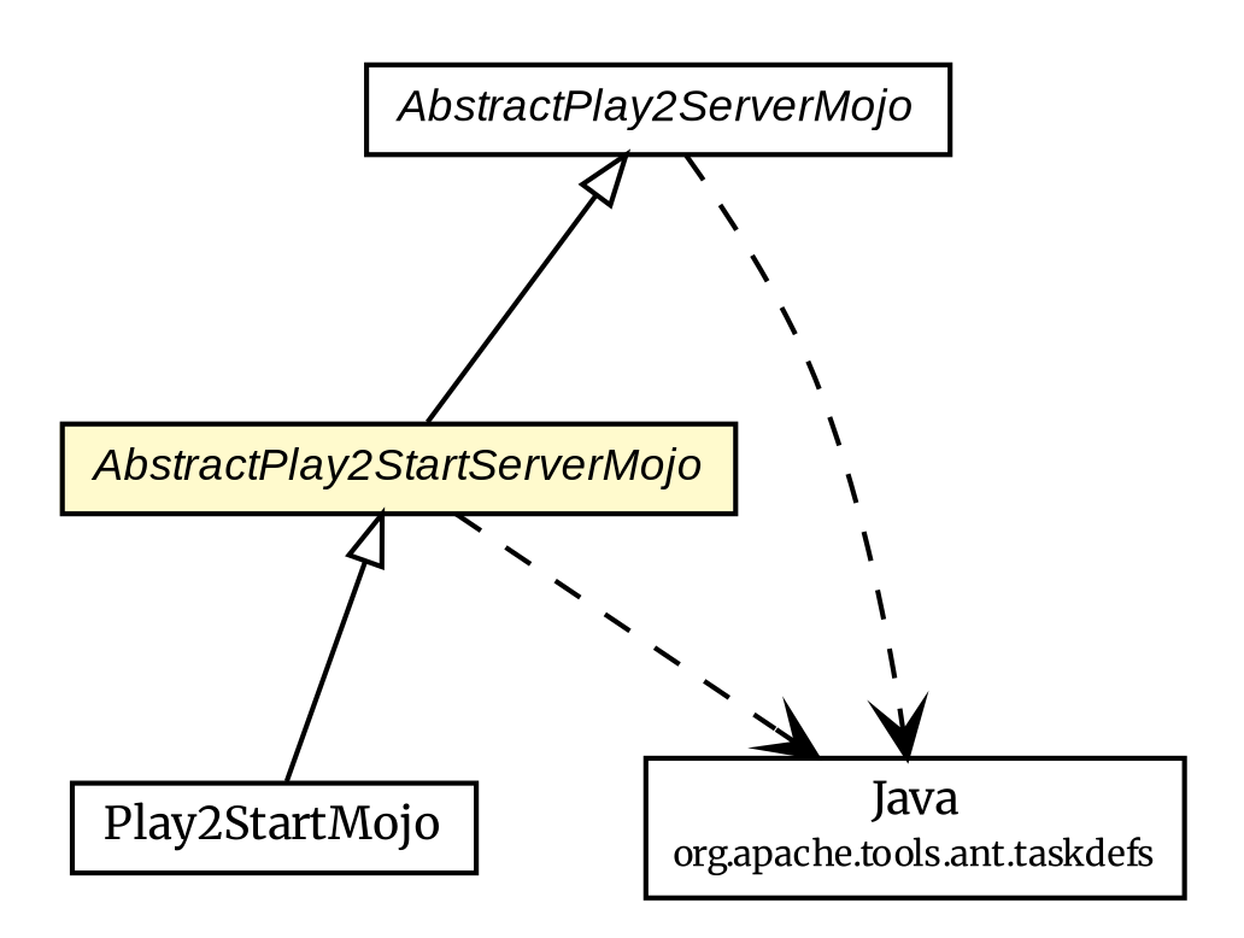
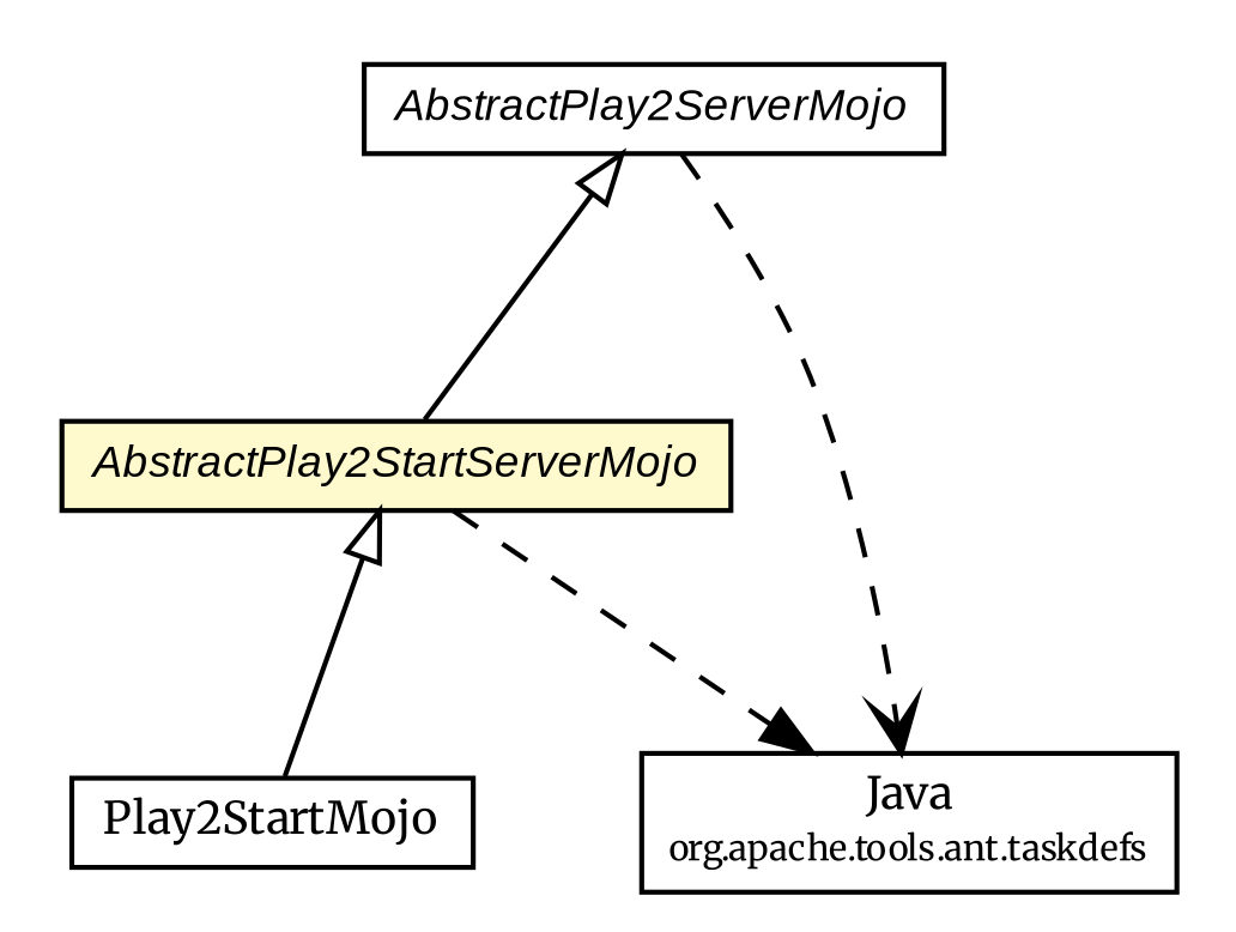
  digraph {
    nodesep=0.25
    ranksep=0.5
    fontname=Merriweather
    node [fontcolor=black fontname=Merriweather fontsize=9.0 shape=plaintext]
    edge [fontname=Merriweather fontsize=10 headport=p labelfontname=arial labelfontsize=10 tailport=p]
    n1 [label=<<table title="com.google.code.play2.plugin.Play2StartMojo" border="0" cellborder="1" cellspacing="0" cellpadding="2" port="p" href="./Play2StartMojo.html"> 		<tr><td><table border="0" cellspacing="0" cellpadding="1"> <tr><td align="center" balign="center"> Play2StartMojo </td></tr> 		</table></td></tr> 		</table>>]
    n2 [label=<<table title="com.google.code.play2.plugin.AbstractPlay2StartServerMojo" border="0" cellborder="1" cellspacing="0" cellpadding="2" port="p" bgcolor="lemonChiffon" href="./AbstractPlay2StartServerMojo.html"> 		<tr><td><table border="0" cellspacing="0" cellpadding="1"> <tr><td align="center" balign="center"><font face="arial italic"> AbstractPlay2StartServerMojo </font></td></tr> 		</table></td></tr> 		</table>>]
    n3 [label=<<table title="org.apache.tools.ant.taskdefs.Java" border="0" cellborder="1" cellspacing="0" cellpadding="2" port="p" href="http://play2-maven-plugin.github.io/external-apidocs/org/apache/ant/ant/1.9.4/org/apache/tools/ant/taskdefs/Java.html"> 		<tr><td><table border="0" cellspacing="0" cellpadding="1"> <tr><td align="center" balign="center"> Java </td></tr> <tr><td align="center" balign="center"><font point-size="7.0"> org.apache.tools.ant.taskdefs </font></td></tr> 		</table></td></tr> 		</table>>]
    n4 [label=<<table title="com.google.code.play2.plugin.AbstractPlay2ServerMojo" border="0" cellborder="1" cellspacing="0" cellpadding="2" port="p" href="./AbstractPlay2ServerMojo.html"> 		<tr><td><table border="0" cellspacing="0" cellpadding="1"> <tr><td align="center" balign="center"><font face="arial italic"> AbstractPlay2ServerMojo </font></td></tr> 		</table></td></tr> 		</table>>]
    n2 -> n1 [arrowtail=empty dir=back]
-   n2 -> n3 [arrowhead=open color=black fontcolor=black fontsize=10.0 style=dashed]
+   n2 -> n3 [arrowhead=normal color=black fontcolor=black fontsize=10.0 style=dashed]
    n4 -> n2 [arrowtail=empty dir=back]
    n4 -> n3 [arrowhead=open color=black fontcolor=black fontsize=10.0 style=dashed]
  }
